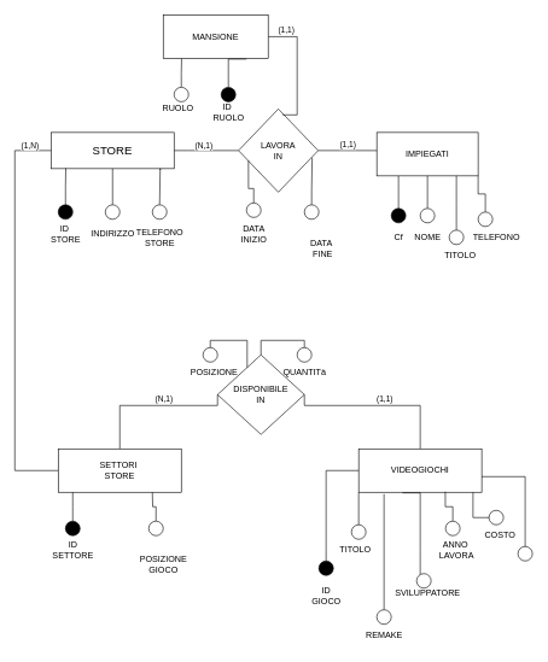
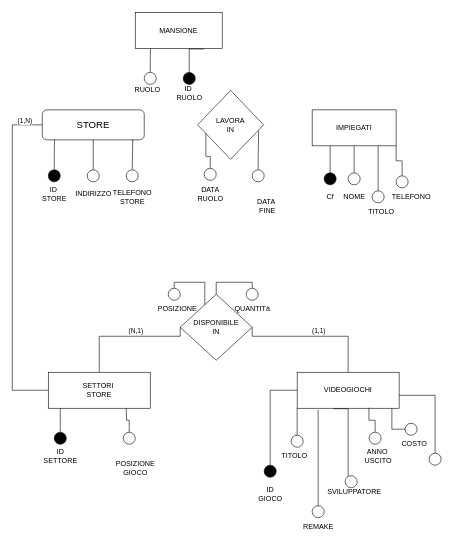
  <mxCell id="0" />
  <mxCell id="1" parent="0" />
- <mxCell id="2" style="edgeStyle=orthogonalEdgeStyle;rounded=0;orthogonalLoop=1;jettySize=auto;html=1;entryX=0;entryY=0.5;entryDx=0;entryDy=0;endArrow=none;endFill=0;" parent="1" source="4" target="17" edge="1"><mxGeometry relative="1" as="geometry"><Array as="points"><mxPoint x="260" y="208" /><mxPoint x="260" y="208" /></Array></mxGeometry></mxCell>
- <mxCell id="3" value="(N,1)" style="edgeLabel;html=1;align=center;verticalAlign=middle;resizable=0;points=[];" vertex="1" connectable="0" parent="2"><mxGeometry x="-0.267" y="3" relative="1" as="geometry"><mxPoint x="7" y="-4" as="offset" /></mxGeometry></mxCell>
- <mxCell id="4" value="&lt;font size=&quot;3&quot;&gt;STORE&lt;/font&gt;" style="rounded=0;whiteSpace=wrap;html=1;labelBackgroundColor=none;" parent="1" vertex="1"><mxGeometry x="70" y="182.5" width="170" height="50" as="geometry" /></mxCell>
+ <mxCell id="4" value="&lt;font size=&quot;3&quot;&gt;STORE&lt;/font&gt;" style="whiteSpace=wrap;html=1;labelBackgroundColor=none;rounded=1;" parent="1" vertex="1"><mxGeometry x="70" y="182.5" width="170" height="50" as="geometry" /></mxCell>
  <mxCell id="5" style="edgeStyle=orthogonalEdgeStyle;rounded=0;orthogonalLoop=1;jettySize=auto;html=1;entryX=0.12;entryY=0.988;entryDx=0;entryDy=0;entryPerimeter=0;endArrow=none;endFill=0;" parent="1" source="6" target="4" edge="1"><mxGeometry relative="1" as="geometry" /></mxCell>
  <mxCell id="6" value="" style="ellipse;whiteSpace=wrap;html=1;aspect=fixed;labelBackgroundColor=#FFFFFF;fillColor=#000000;" parent="1" vertex="1"><mxGeometry x="80" y="282.5" width="20" height="20" as="geometry" /></mxCell>
  <mxCell id="7" style="edgeStyle=orthogonalEdgeStyle;orthogonalLoop=1;jettySize=auto;html=1;exitX=0;exitY=1;exitDx=0;exitDy=0;entryX=0;entryY=0;entryDx=0;entryDy=0;fontSize=9;endArrow=none;endFill=0;" parent="1" source="6" target="6" edge="1"><mxGeometry relative="1" as="geometry" /></mxCell>
  <mxCell id="8" value="&lt;font style=&quot;vertical-align: inherit;&quot;&gt;&lt;font style=&quot;vertical-align: inherit;&quot;&gt;ID&amp;nbsp;&lt;br&gt;STORE&lt;br&gt;&lt;/font&gt;&lt;/font&gt;" style="text;html=1;align=center;verticalAlign=middle;resizable=0;points=[];autosize=1;strokeColor=none;fillColor=none;" parent="1" vertex="1"><mxGeometry x="60" y="302.5" width="60" height="40" as="geometry" /></mxCell>
  <mxCell id="9" style="edgeStyle=orthogonalEdgeStyle;rounded=0;orthogonalLoop=1;jettySize=auto;html=1;entryX=0.5;entryY=1;entryDx=0;entryDy=0;endArrow=none;endFill=0;" parent="1" source="10" target="4" edge="1"><mxGeometry relative="1" as="geometry" /></mxCell>
  <mxCell id="10" value="" style="ellipse;whiteSpace=wrap;html=1;rounded=0;labelBackgroundColor=none;" parent="1" vertex="1"><mxGeometry x="145" y="282.5" width="20" height="20" as="geometry" /></mxCell>
  <mxCell id="11" value="&lt;font style=&quot;vertical-align: inherit;&quot;&gt;&lt;font style=&quot;vertical-align: inherit;&quot;&gt;INDIRIZZO&lt;/font&gt;&lt;/font&gt;" style="text;html=1;align=center;verticalAlign=middle;resizable=0;points=[];autosize=1;strokeColor=none;fillColor=none;" parent="1" vertex="1"><mxGeometry x="115" y="307.5" width="80" height="30" as="geometry" /></mxCell>
  <mxCell id="12" style="edgeStyle=orthogonalEdgeStyle;rounded=0;orthogonalLoop=1;jettySize=auto;html=1;entryX=0.887;entryY=1.036;entryDx=0;entryDy=0;entryPerimeter=0;endArrow=none;endFill=0;" parent="1" source="13" target="4" edge="1"><mxGeometry relative="1" as="geometry"><Array as="points"><mxPoint x="220" y="232.5" /></Array></mxGeometry></mxCell>
  <mxCell id="13" value="" style="ellipse;whiteSpace=wrap;html=1;rounded=0;labelBackgroundColor=none;" parent="1" vertex="1"><mxGeometry x="210" y="282.5" width="20" height="20" as="geometry" /></mxCell>
  <mxCell id="14" value="&lt;font style=&quot;vertical-align: inherit;&quot;&gt;&lt;font style=&quot;vertical-align: inherit;&quot;&gt;&lt;font style=&quot;vertical-align: inherit;&quot;&gt;&lt;font style=&quot;vertical-align: inherit;&quot;&gt;TELEFONO&lt;br&gt;&lt;/font&gt;&lt;/font&gt;&lt;font style=&quot;vertical-align: inherit;&quot;&gt;&lt;font style=&quot;vertical-align: inherit;&quot;&gt;STORE&lt;/font&gt;&lt;/font&gt;&lt;br&gt;&lt;/font&gt;&lt;/font&gt;" style="text;html=1;align=center;verticalAlign=middle;resizable=0;points=[];autosize=1;strokeColor=none;fillColor=none;" parent="1" vertex="1"><mxGeometry x="175" y="307.5" width="90" height="40" as="geometry" /></mxCell>
- <mxCell id="15" style="edgeStyle=orthogonalEdgeStyle;rounded=0;orthogonalLoop=1;jettySize=auto;html=1;exitX=1;exitY=0.5;exitDx=0;exitDy=0;entryX=0.083;entryY=0.417;entryDx=0;entryDy=0;entryPerimeter=0;endArrow=none;endFill=0;" parent="1" source="17" target="19" edge="1"><mxGeometry relative="1" as="geometry" /></mxCell>
- <mxCell id="16" value="(1,1)" style="edgeLabel;html=1;align=center;verticalAlign=middle;resizable=0;points=[];" vertex="1" connectable="0" parent="15"><mxGeometry x="-0.21" relative="1" as="geometry"><mxPoint x="4" y="-8" as="offset" /></mxGeometry></mxCell>
  <mxCell id="17" value="&lt;font style=&quot;vertical-align: inherit;&quot;&gt;&lt;font style=&quot;vertical-align: inherit;&quot;&gt;LAVORA&lt;br&gt;IN&lt;br&gt;&lt;/font&gt;&lt;/font&gt;" style="rhombus;whiteSpace=wrap;html=1;rounded=0;labelBackgroundColor=none;" parent="1" vertex="1"><mxGeometry x="329" y="150" width="110" height="115" as="geometry" /></mxCell>
  <mxCell id="18" value="" style="edgeStyle=orthogonalEdgeStyle;rounded=0;orthogonalLoop=1;jettySize=auto;html=1;endArrow=none;endFill=0;" parent="1" source="19" target="20" edge="1"><mxGeometry relative="1" as="geometry"><Array as="points"><mxPoint x="550" y="252.5" /><mxPoint x="550" y="252.5" /></Array></mxGeometry></mxCell>
  <mxCell id="19" value="&lt;font style=&quot;vertical-align: inherit;&quot;&gt;&lt;font style=&quot;vertical-align: inherit;&quot;&gt;IMPIEGATI&lt;/font&gt;&lt;/font&gt;" style="whiteSpace=wrap;html=1;rounded=0;labelBackgroundColor=none;" parent="1" vertex="1"><mxGeometry x="520" y="182.5" width="140" height="60" as="geometry" /></mxCell>
  <mxCell id="20" value="" style="ellipse;whiteSpace=wrap;html=1;rounded=0;labelBackgroundColor=none;direction=south;fillColor=#000000;" parent="1" vertex="1"><mxGeometry x="540" y="287.5" width="20" height="20" as="geometry" /></mxCell>
  <mxCell id="21" style="edgeStyle=orthogonalEdgeStyle;rounded=0;orthogonalLoop=1;jettySize=auto;html=1;entryX=0.5;entryY=1;entryDx=0;entryDy=0;endArrow=none;endFill=0;" parent="1" source="22" target="19" edge="1"><mxGeometry relative="1" as="geometry" /></mxCell>
  <mxCell id="22" value="" style="ellipse;whiteSpace=wrap;html=1;rounded=0;labelBackgroundColor=none;" parent="1" vertex="1"><mxGeometry x="580" y="287.5" width="20" height="20" as="geometry" /></mxCell>
  <mxCell id="23" value="&lt;font style=&quot;vertical-align: inherit;&quot;&gt;&lt;font style=&quot;vertical-align: inherit;&quot;&gt;&lt;font style=&quot;vertical-align: inherit;&quot;&gt;&lt;font style=&quot;vertical-align: inherit;&quot;&gt;Cf&lt;/font&gt;&lt;/font&gt;&lt;/font&gt;&lt;/font&gt;" style="text;html=1;align=center;verticalAlign=middle;resizable=0;points=[];autosize=1;strokeColor=none;fillColor=none;" parent="1" vertex="1"><mxGeometry x="530" y="312.5" width="40" height="30" as="geometry" /></mxCell>
  <mxCell id="24" value="&lt;font style=&quot;vertical-align: inherit;&quot;&gt;&lt;font style=&quot;vertical-align: inherit;&quot;&gt;&lt;font style=&quot;vertical-align: inherit;&quot;&gt;&lt;font style=&quot;vertical-align: inherit;&quot;&gt;NOME&lt;/font&gt;&lt;/font&gt;&lt;/font&gt;&lt;/font&gt;" style="text;html=1;align=center;verticalAlign=middle;resizable=0;points=[];autosize=1;strokeColor=none;fillColor=none;" parent="1" vertex="1"><mxGeometry x="560" y="312.5" width="60" height="30" as="geometry" /></mxCell>
  <mxCell id="25" style="edgeStyle=orthogonalEdgeStyle;rounded=0;orthogonalLoop=1;jettySize=auto;html=1;endArrow=none;endFill=0;" parent="1" source="26" edge="1"><mxGeometry relative="1" as="geometry"><mxPoint x="630" y="242.5" as="targetPoint" /></mxGeometry></mxCell>
  <mxCell id="26" value="" style="ellipse;whiteSpace=wrap;html=1;rounded=0;labelBackgroundColor=none;fillColor=#FFFFFF;direction=south;" parent="1" vertex="1"><mxGeometry x="620" y="317.5" width="20" height="20" as="geometry" /></mxCell>
  <mxCell id="27" value="&lt;font style=&quot;vertical-align: inherit;&quot;&gt;&lt;font style=&quot;vertical-align: inherit;&quot;&gt;&lt;font style=&quot;vertical-align: inherit;&quot;&gt;&lt;font style=&quot;vertical-align: inherit;&quot;&gt;TITOLO&lt;/font&gt;&lt;/font&gt;&lt;/font&gt;&lt;/font&gt;" style="text;html=1;align=center;verticalAlign=middle;resizable=0;points=[];autosize=1;strokeColor=none;fillColor=none;" parent="1" vertex="1"><mxGeometry x="600" y="337.5" width="70" height="30" as="geometry" /></mxCell>
  <mxCell id="28" style="edgeStyle=orthogonalEdgeStyle;rounded=0;orthogonalLoop=1;jettySize=auto;html=1;entryX=1;entryY=1;entryDx=0;entryDy=0;endArrow=none;endFill=0;" parent="1" source="29" target="19" edge="1"><mxGeometry relative="1" as="geometry" /></mxCell>
  <mxCell id="29" value="" style="ellipse;whiteSpace=wrap;html=1;rounded=0;labelBackgroundColor=none;fillColor=#FFFFFF;" parent="1" vertex="1"><mxGeometry x="660" y="292.5" width="20" height="20" as="geometry" /></mxCell>
  <mxCell id="30" value="&lt;font style=&quot;vertical-align: inherit;&quot;&gt;&lt;font style=&quot;vertical-align: inherit;&quot;&gt;TELEFONO&lt;/font&gt;&lt;/font&gt;" style="text;html=1;align=center;verticalAlign=middle;resizable=0;points=[];autosize=1;strokeColor=none;fillColor=none;" parent="1" vertex="1"><mxGeometry x="640" y="312.5" width="90" height="30" as="geometry" /></mxCell>
- <mxCell id="31" style="edgeStyle=orthogonalEdgeStyle;rounded=0;orthogonalLoop=1;jettySize=auto;html=1;entryX=0.555;entryY=0.071;entryDx=0;entryDy=0;entryPerimeter=0;endArrow=none;endFill=0;" edge="1" parent="1" source="33" target="17"><mxGeometry relative="1" as="geometry"><Array as="points"><mxPoint x="410" y="50" /><mxPoint x="410" y="158" /></Array></mxGeometry></mxCell>
- <mxCell id="32" value="(1,1)" style="edgeLabel;html=1;align=center;verticalAlign=middle;resizable=0;points=[];" vertex="1" connectable="0" parent="31"><mxGeometry x="-0.577" y="-2" relative="1" as="geometry"><mxPoint x="-12" y="-12" as="offset" /></mxGeometry></mxCell>
  <mxCell id="33" value="MANSIONE" style="rounded=0;whiteSpace=wrap;html=1;" parent="1" vertex="1"><mxGeometry x="225" y="20" width="145" height="60" as="geometry" /></mxCell>
  <mxCell id="34" style="edgeStyle=orthogonalEdgeStyle;rounded=0;orthogonalLoop=1;jettySize=auto;html=1;entryX=0.175;entryY=1.01;entryDx=0;entryDy=0;entryPerimeter=0;endArrow=none;endFill=0;" parent="1" source="35" target="33" edge="1"><mxGeometry relative="1" as="geometry" /></mxCell>
  <mxCell id="35" value="" style="ellipse;whiteSpace=wrap;html=1;rounded=0;" parent="1" vertex="1"><mxGeometry x="240" y="120" width="20" height="20" as="geometry" /></mxCell>
  <mxCell id="36" style="edgeStyle=orthogonalEdgeStyle;rounded=0;orthogonalLoop=1;jettySize=auto;html=1;endArrow=none;endFill=0;" parent="1" source="37" edge="1"><mxGeometry relative="1" as="geometry"><mxPoint x="340" y="81" as="targetPoint" /><Array as="points"><mxPoint x="340" y="81" /></Array></mxGeometry></mxCell>
  <mxCell id="37" value="" style="ellipse;whiteSpace=wrap;html=1;rounded=0;fillColor=#000000;" parent="1" vertex="1"><mxGeometry x="305" y="120" width="20" height="20" as="geometry" /></mxCell>
  <mxCell id="38" value="RUOLO" style="text;html=1;align=center;verticalAlign=middle;resizable=0;points=[];autosize=1;strokeColor=none;fillColor=none;" parent="1" vertex="1"><mxGeometry x="210" y="135" width="70" height="30" as="geometry" /></mxCell>
  <mxCell id="39" value="ID&amp;nbsp;&lt;br&gt;RUOLO" style="text;html=1;align=center;verticalAlign=middle;resizable=0;points=[];autosize=1;strokeColor=none;fillColor=none;" parent="1" vertex="1"><mxGeometry x="280" y="135" width="70" height="40" as="geometry" /></mxCell>
  <mxCell id="40" style="edgeStyle=orthogonalEdgeStyle;rounded=0;orthogonalLoop=1;jettySize=auto;html=1;entryX=1;entryY=0.5;entryDx=0;entryDy=0;endArrow=none;endFill=0;" edge="1" parent="1" source="42" target="68"><mxGeometry relative="1" as="geometry"><Array as="points"><mxPoint x="580" y="560" /></Array></mxGeometry></mxCell>
  <mxCell id="41" value="(1,1)" style="edgeLabel;html=1;align=center;verticalAlign=middle;resizable=0;points=[];" vertex="1" connectable="0" parent="40"><mxGeometry x="-0.052" y="2" relative="1" as="geometry"><mxPoint x="1" y="-12" as="offset" /></mxGeometry></mxCell>
  <mxCell id="42" value="VIDEOGIOCHI" style="rounded=0;whiteSpace=wrap;html=1;direction=west;" parent="1" vertex="1"><mxGeometry x="495" y="620" width="170" height="60" as="geometry" /></mxCell>
  <mxCell id="43" style="edgeStyle=orthogonalEdgeStyle;rounded=0;orthogonalLoop=1;jettySize=auto;html=1;entryX=1;entryY=0;entryDx=0;entryDy=0;endArrow=none;endFill=0;" parent="1" source="44" target="42" edge="1"><mxGeometry relative="1" as="geometry" /></mxCell>
  <mxCell id="44" value="" style="ellipse;whiteSpace=wrap;html=1;rounded=0;" parent="1" vertex="1"><mxGeometry x="485" y="725" width="20" height="20" as="geometry" /></mxCell>
  <mxCell id="45" style="edgeStyle=orthogonalEdgeStyle;rounded=0;orthogonalLoop=1;jettySize=auto;html=1;entryX=0.645;entryY=-0.013;entryDx=0;entryDy=0;entryPerimeter=0;endArrow=none;endFill=0;" parent="1" source="46" target="42" edge="1"><mxGeometry relative="1" as="geometry"><Array as="points"><mxPoint x="580" y="760" /><mxPoint x="580" y="680.5" /></Array></mxGeometry></mxCell>
  <mxCell id="46" value="" style="ellipse;whiteSpace=wrap;html=1;rounded=0;" parent="1" vertex="1"><mxGeometry x="575" y="792.5" width="20" height="20" as="geometry" /></mxCell>
  <mxCell id="47" style="edgeStyle=orthogonalEdgeStyle;rounded=0;orthogonalLoop=1;jettySize=auto;html=1;entryX=0.296;entryY=0.013;entryDx=0;entryDy=0;entryPerimeter=0;endArrow=none;endFill=0;" parent="1" source="48" target="42" edge="1"><mxGeometry relative="1" as="geometry" /></mxCell>
  <mxCell id="48" value="" style="ellipse;whiteSpace=wrap;html=1;rounded=0;" parent="1" vertex="1"><mxGeometry x="615" y="720" width="20" height="20" as="geometry" /></mxCell>
  <mxCell id="49" value="TITOLO" style="text;html=1;align=center;verticalAlign=middle;resizable=0;points=[];autosize=1;strokeColor=none;fillColor=none;" parent="1" vertex="1"><mxGeometry x="455" y="745" width="70" height="30" as="geometry" /></mxCell>
  <mxCell id="50" value="SVILUPPATORE" style="text;html=1;align=center;verticalAlign=middle;resizable=0;points=[];autosize=1;strokeColor=none;fillColor=none;" parent="1" vertex="1"><mxGeometry x="535" y="805" width="110" height="30" as="geometry" /></mxCell>
- <mxCell id="51" value="ANNO&amp;nbsp;&lt;br&gt;LAVORA" style="text;html=1;align=center;verticalAlign=middle;resizable=0;points=[];autosize=1;strokeColor=none;fillColor=none;" parent="1" vertex="1"><mxGeometry x="595" y="740" width="70" height="40" as="geometry" /></mxCell>
+ <mxCell id="51" value="ANNO&amp;nbsp;&lt;br&gt;USCITO" style="text;html=1;align=center;verticalAlign=middle;resizable=0;points=[];autosize=1;strokeColor=none;fillColor=none;" parent="1" vertex="1"><mxGeometry x="595" y="740" width="70" height="40" as="geometry" /></mxCell>
  <mxCell id="52" style="edgeStyle=orthogonalEdgeStyle;rounded=0;orthogonalLoop=1;jettySize=auto;html=1;entryX=0.071;entryY=0;entryDx=0;entryDy=0;entryPerimeter=0;endArrow=none;endFill=0;" parent="1" source="53" target="42" edge="1"><mxGeometry relative="1" as="geometry" /></mxCell>
  <mxCell id="53" value="" style="ellipse;whiteSpace=wrap;html=1;rounded=0;" parent="1" vertex="1"><mxGeometry x="675" y="705" width="20" height="20" as="geometry" /></mxCell>
  <mxCell id="54" value="COSTO" style="text;html=1;align=center;verticalAlign=middle;resizable=0;points=[];autosize=1;strokeColor=none;fillColor=none;" parent="1" vertex="1"><mxGeometry x="655" y="725" width="70" height="30" as="geometry" /></mxCell>
  <mxCell id="55" style="edgeStyle=orthogonalEdgeStyle;rounded=0;orthogonalLoop=1;jettySize=auto;html=1;entryX=0;entryY=0.36;entryDx=0;entryDy=0;entryPerimeter=0;endArrow=none;endFill=0;" parent="1" source="56" target="42" edge="1"><mxGeometry relative="1" as="geometry"><Array as="points"><mxPoint x="725" y="658" /></Array></mxGeometry></mxCell>
  <mxCell id="56" value="" style="ellipse;whiteSpace=wrap;html=1;rounded=0;" parent="1" vertex="1"><mxGeometry x="715" y="755" width="20" height="20" as="geometry" /></mxCell>
  <mxCell id="57" style="edgeStyle=orthogonalEdgeStyle;rounded=0;orthogonalLoop=1;jettySize=auto;html=1;endArrow=none;endFill=0;" parent="1" source="58" edge="1"><mxGeometry relative="1" as="geometry"><Array as="points"><mxPoint x="530" y="692.5" /><mxPoint x="530" y="692.5" /></Array><mxPoint x="530" y="682.5" as="targetPoint" /></mxGeometry></mxCell>
  <mxCell id="58" value="" style="ellipse;whiteSpace=wrap;html=1;rounded=0;fillColor=#FFFFFF;" parent="1" vertex="1"><mxGeometry x="520" y="842.5" width="20" height="20" as="geometry" /></mxCell>
  <mxCell id="59" value="REMAKE" style="text;html=1;align=center;verticalAlign=middle;resizable=0;points=[];autosize=1;strokeColor=none;fillColor=none;" vertex="1" parent="1"><mxGeometry x="495" y="862.5" width="70" height="30" as="geometry" /></mxCell>
  <mxCell id="60" style="edgeStyle=orthogonalEdgeStyle;rounded=0;orthogonalLoop=1;jettySize=auto;html=1;entryX=1;entryY=0.5;entryDx=0;entryDy=0;endArrow=none;endFill=0;" edge="1" parent="1" source="61" target="42"><mxGeometry relative="1" as="geometry"><Array as="points"><mxPoint x="450" y="650.5" /></Array></mxGeometry></mxCell>
  <mxCell id="61" value="" style="ellipse;whiteSpace=wrap;html=1;rounded=0;fillColor=#000000;" vertex="1" parent="1"><mxGeometry x="440" y="775" width="20" height="20" as="geometry" /></mxCell>
  <mxCell id="62" value="ID&lt;br&gt;GIOCO" style="text;html=1;align=center;verticalAlign=middle;resizable=0;points=[];autosize=1;strokeColor=none;fillColor=none;" vertex="1" parent="1"><mxGeometry x="420" y="802.5" width="60" height="40" as="geometry" /></mxCell>
  <mxCell id="63" style="edgeStyle=orthogonalEdgeStyle;rounded=0;orthogonalLoop=1;jettySize=auto;html=1;entryX=0;entryY=0.5;entryDx=0;entryDy=0;endArrow=none;endFill=0;" edge="1" parent="1" source="67" target="68"><mxGeometry relative="1" as="geometry"><Array as="points"><mxPoint x="165" y="560" /></Array></mxGeometry></mxCell>
  <mxCell id="64" value="(N,1)" style="edgeLabel;html=1;align=center;verticalAlign=middle;resizable=0;points=[];" vertex="1" connectable="0" parent="63"><mxGeometry x="0.31" y="1" relative="1" as="geometry"><mxPoint x="-18" y="-9" as="offset" /></mxGeometry></mxCell>
  <mxCell id="65" style="edgeStyle=orthogonalEdgeStyle;rounded=0;orthogonalLoop=1;jettySize=auto;html=1;entryX=0;entryY=0.5;entryDx=0;entryDy=0;endArrow=none;endFill=0;" edge="1" parent="1" source="67" target="4"><mxGeometry relative="1" as="geometry"><Array as="points"><mxPoint x="20" y="650" /><mxPoint x="20" y="208" /></Array></mxGeometry></mxCell>
  <mxCell id="66" value="(1,N)" style="edgeLabel;html=1;align=center;verticalAlign=middle;resizable=0;points=[];rotation=0;" vertex="1" connectable="0" parent="65"><mxGeometry x="0.85" y="-1" relative="1" as="geometry"><mxPoint x="12" y="-8" as="offset" /></mxGeometry></mxCell>
  <mxCell id="67" value="SETTORI&amp;nbsp;&lt;br&gt;STORE" style="rounded=0;whiteSpace=wrap;html=1;direction=west;" vertex="1" parent="1"><mxGeometry x="80" y="620" width="170" height="60" as="geometry" /></mxCell>
  <mxCell id="68" value="DISPONIBILE&lt;br&gt;IN" style="rhombus;whiteSpace=wrap;html=1;rounded=0;fillColor=none;" vertex="1" parent="1"><mxGeometry x="300" y="490" width="120" height="110" as="geometry" /></mxCell>
  <mxCell id="69" style="edgeStyle=orthogonalEdgeStyle;rounded=0;orthogonalLoop=1;jettySize=auto;html=1;endArrow=none;endFill=0;" edge="1" parent="1" source="70"><mxGeometry relative="1" as="geometry"><mxPoint x="100" y="680" as="targetPoint" /></mxGeometry></mxCell>
  <mxCell id="70" value="" style="ellipse;whiteSpace=wrap;html=1;rounded=0;fillColor=#000000;" vertex="1" parent="1"><mxGeometry x="90" y="720" width="20" height="20" as="geometry" /></mxCell>
  <mxCell id="71" value="ID &lt;br&gt;SETTORE" style="text;html=1;align=center;verticalAlign=middle;resizable=0;points=[];autosize=1;strokeColor=none;fillColor=none;" vertex="1" parent="1"><mxGeometry x="60" y="740" width="80" height="40" as="geometry" /></mxCell>
  <mxCell id="72" value="POSIZIONE&lt;br&gt;GIOCO" style="text;html=1;align=center;verticalAlign=middle;resizable=0;points=[];autosize=1;strokeColor=none;fillColor=none;" vertex="1" parent="1"><mxGeometry x="180" y="760" width="90" height="40" as="geometry" /></mxCell>
  <mxCell id="73" value="" style="edgeStyle=orthogonalEdgeStyle;rounded=0;orthogonalLoop=1;jettySize=auto;html=1;endArrow=none;endFill=0;" edge="1" parent="1" source="74"><mxGeometry relative="1" as="geometry"><mxPoint x="210" y="680" as="targetPoint" /></mxGeometry></mxCell>
  <mxCell id="74" value="" style="ellipse;whiteSpace=wrap;html=1;rounded=0;fillColor=#FFFFFF;" vertex="1" parent="1"><mxGeometry x="205" y="720" width="20" height="20" as="geometry" /></mxCell>
  <mxCell id="75" style="edgeStyle=orthogonalEdgeStyle;rounded=0;orthogonalLoop=1;jettySize=auto;html=1;endArrow=none;endFill=0;" edge="1" parent="1" source="76" target="68"><mxGeometry relative="1" as="geometry"><Array as="points"><mxPoint x="290" y="470" /><mxPoint x="341" y="470" /></Array></mxGeometry></mxCell>
  <mxCell id="76" value="" style="ellipse;whiteSpace=wrap;html=1;rounded=0;fillColor=#FFFFFF;" vertex="1" parent="1"><mxGeometry x="280" y="480" width="20" height="20" as="geometry" /></mxCell>
  <mxCell id="77" style="edgeStyle=orthogonalEdgeStyle;rounded=0;orthogonalLoop=1;jettySize=auto;html=1;endArrow=none;endFill=0;" edge="1" parent="1" source="78" target="68"><mxGeometry relative="1" as="geometry"><Array as="points"><mxPoint x="420" y="470" /><mxPoint x="360" y="470" /></Array></mxGeometry></mxCell>
  <mxCell id="78" value="" style="ellipse;whiteSpace=wrap;html=1;rounded=0;fillColor=#FFFFFF;" vertex="1" parent="1"><mxGeometry x="410" y="480" width="20" height="20" as="geometry" /></mxCell>
  <mxCell id="79" value="QUANTITà" style="text;html=1;align=center;verticalAlign=middle;resizable=0;points=[];autosize=1;strokeColor=none;fillColor=none;" vertex="1" parent="1"><mxGeometry x="380" y="500" width="80" height="30" as="geometry" /></mxCell>
  <mxCell id="80" value="POSIZIONE" style="text;html=1;align=center;verticalAlign=middle;resizable=0;points=[];autosize=1;strokeColor=none;fillColor=none;" vertex="1" parent="1"><mxGeometry x="250" y="500" width="90" height="30" as="geometry" /></mxCell>
  <mxCell id="81" style="edgeStyle=orthogonalEdgeStyle;rounded=0;orthogonalLoop=1;jettySize=auto;html=1;entryX=0.125;entryY=0.621;entryDx=0;entryDy=0;entryPerimeter=0;endArrow=none;endFill=0;" edge="1" parent="1" source="82" target="17"><mxGeometry relative="1" as="geometry" /></mxCell>
  <mxCell id="82" value="" style="ellipse;whiteSpace=wrap;html=1;rounded=0;labelBackgroundColor=none;" vertex="1" parent="1"><mxGeometry x="340" y="280" width="20" height="20" as="geometry" /></mxCell>
  <mxCell id="83" style="edgeStyle=orthogonalEdgeStyle;rounded=0;orthogonalLoop=1;jettySize=auto;html=1;endArrow=none;endFill=0;entryX=0.925;entryY=0.586;entryDx=0;entryDy=0;entryPerimeter=0;" edge="1" parent="1" source="84" target="17"><mxGeometry relative="1" as="geometry"><mxPoint x="420" y="230" as="targetPoint" /></mxGeometry></mxCell>
  <mxCell id="84" value="" style="ellipse;whiteSpace=wrap;html=1;rounded=0;labelBackgroundColor=none;" vertex="1" parent="1"><mxGeometry x="420" y="282.5" width="20" height="20" as="geometry" /></mxCell>
- <mxCell id="85" value="DATA &lt;br&gt;INIZIO" style="text;html=1;align=center;verticalAlign=middle;resizable=0;points=[];autosize=1;strokeColor=none;fillColor=none;" vertex="1" parent="1"><mxGeometry x="320" y="302.5" width="60" height="40" as="geometry" /></mxCell>
+ <mxCell id="85" value="DATA &lt;br&gt;RUOLO" style="text;html=1;align=center;verticalAlign=middle;resizable=0;points=[];autosize=1;strokeColor=none;fillColor=none;" vertex="1" parent="1"><mxGeometry x="320" y="302.5" width="60" height="40" as="geometry" /></mxCell>
  <mxCell id="86" value="DATA&amp;nbsp;&lt;br&gt;FINE" style="text;html=1;align=center;verticalAlign=middle;resizable=0;points=[];autosize=1;strokeColor=none;fillColor=none;" vertex="1" parent="1"><mxGeometry x="415" y="322.5" width="60" height="40" as="geometry" /></mxCell>
